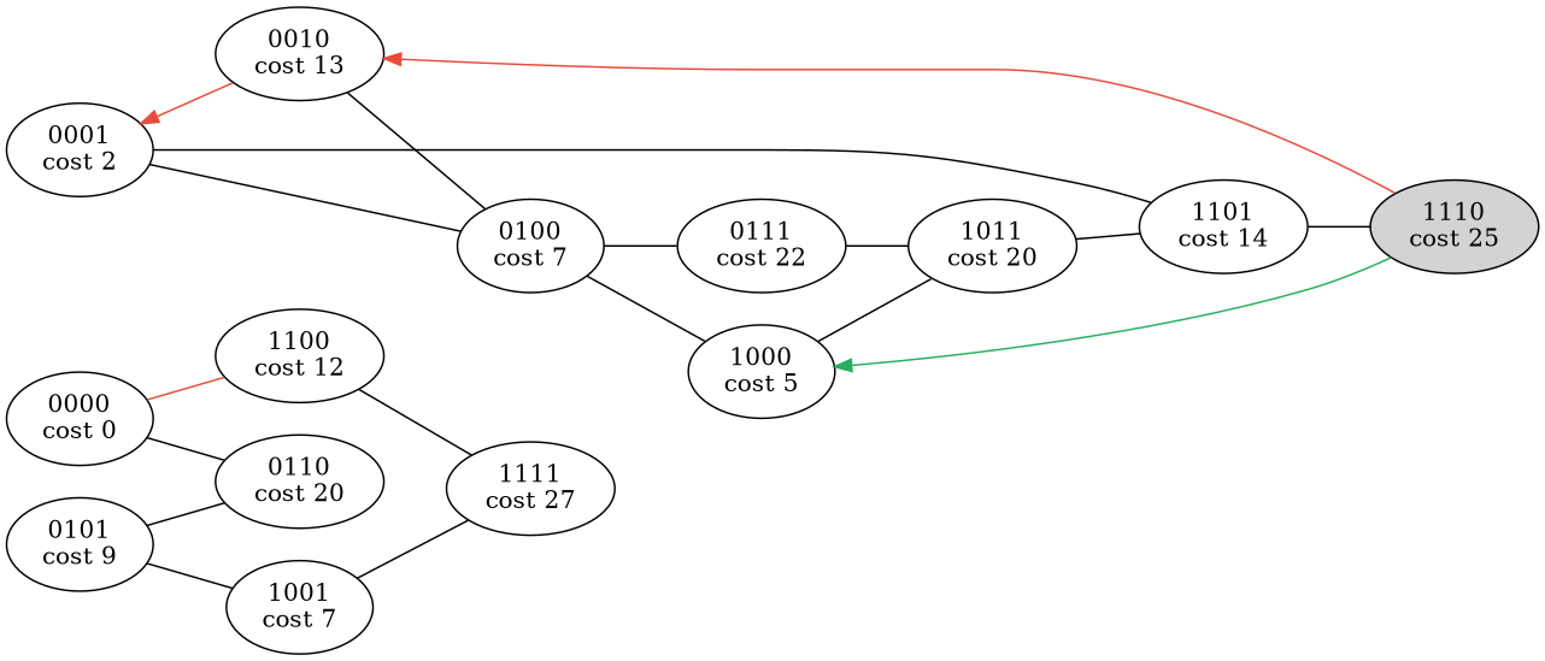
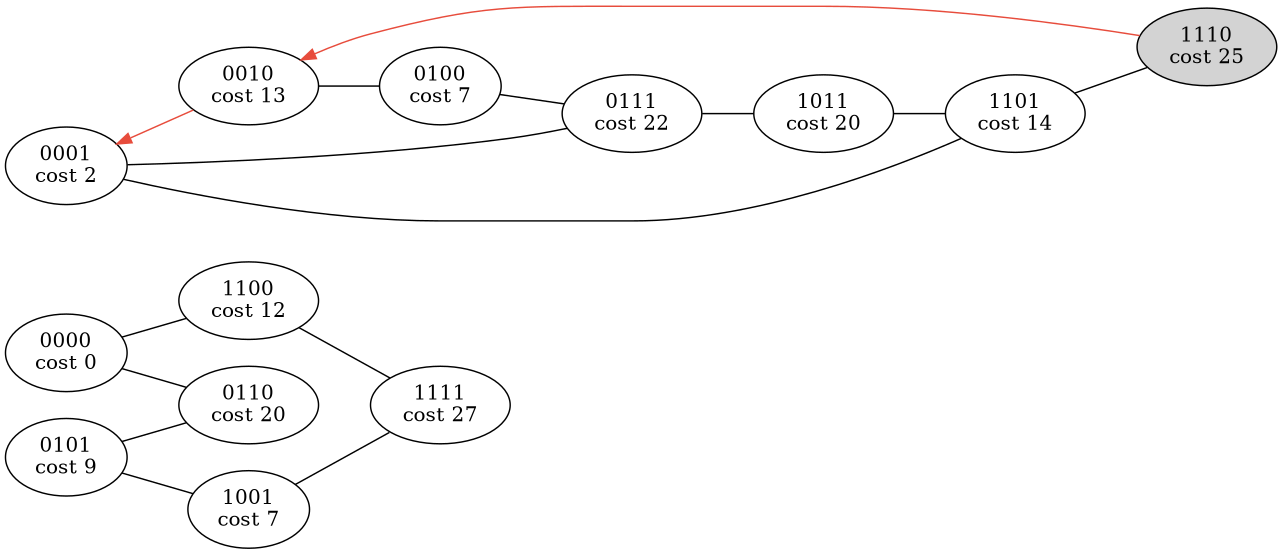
  strict graph {
    rankdir=LR
    n1 [label="0000\ncost 0"]
    n2 [label="0110\ncost 20"]
    n3 [label="1100\ncost 12"]
    n4 [label="1111\ncost 27"]
    n5 [label="0001\ncost 2"]
    n6 [label="0010\ncost 13"]
    n7 [label="0111\ncost 22"]
    n8 [label="1101\ncost 14"]
    n9 [label="0100\ncost 7"]
    n10 [background=grey label="1110\ncost 25" style=filled]
    n11 [label="1011\ncost 20"]
-   n12 [label="1000\ncost 5"]
    n13 [label="0101\ncost 9"]
    n14 [label="1001\ncost 7"]
    n1 -- n2
-   n1 -- n3 [color="#e74c3c"]
+   n1 -- n3
    n3 -- n4
    n5 -- n6 [color="#e74c3c" dir=back]
-   n5 -- n9
+   n5 -- n7
    n5 -- n8
    n6 -- n9
    n6 -- n10 [color="#e74c3c" dir=back]
    n7 -- n11
    n8 -- n10
    n9 -- n7
-   n9 -- n12
    n11 -- n8
-   n12 -- n10 [color="#27ae60" dir=back]
-   n12 -- n11
    n13 -- n2
    n13 -- n14
    n14 -- n4
  }
